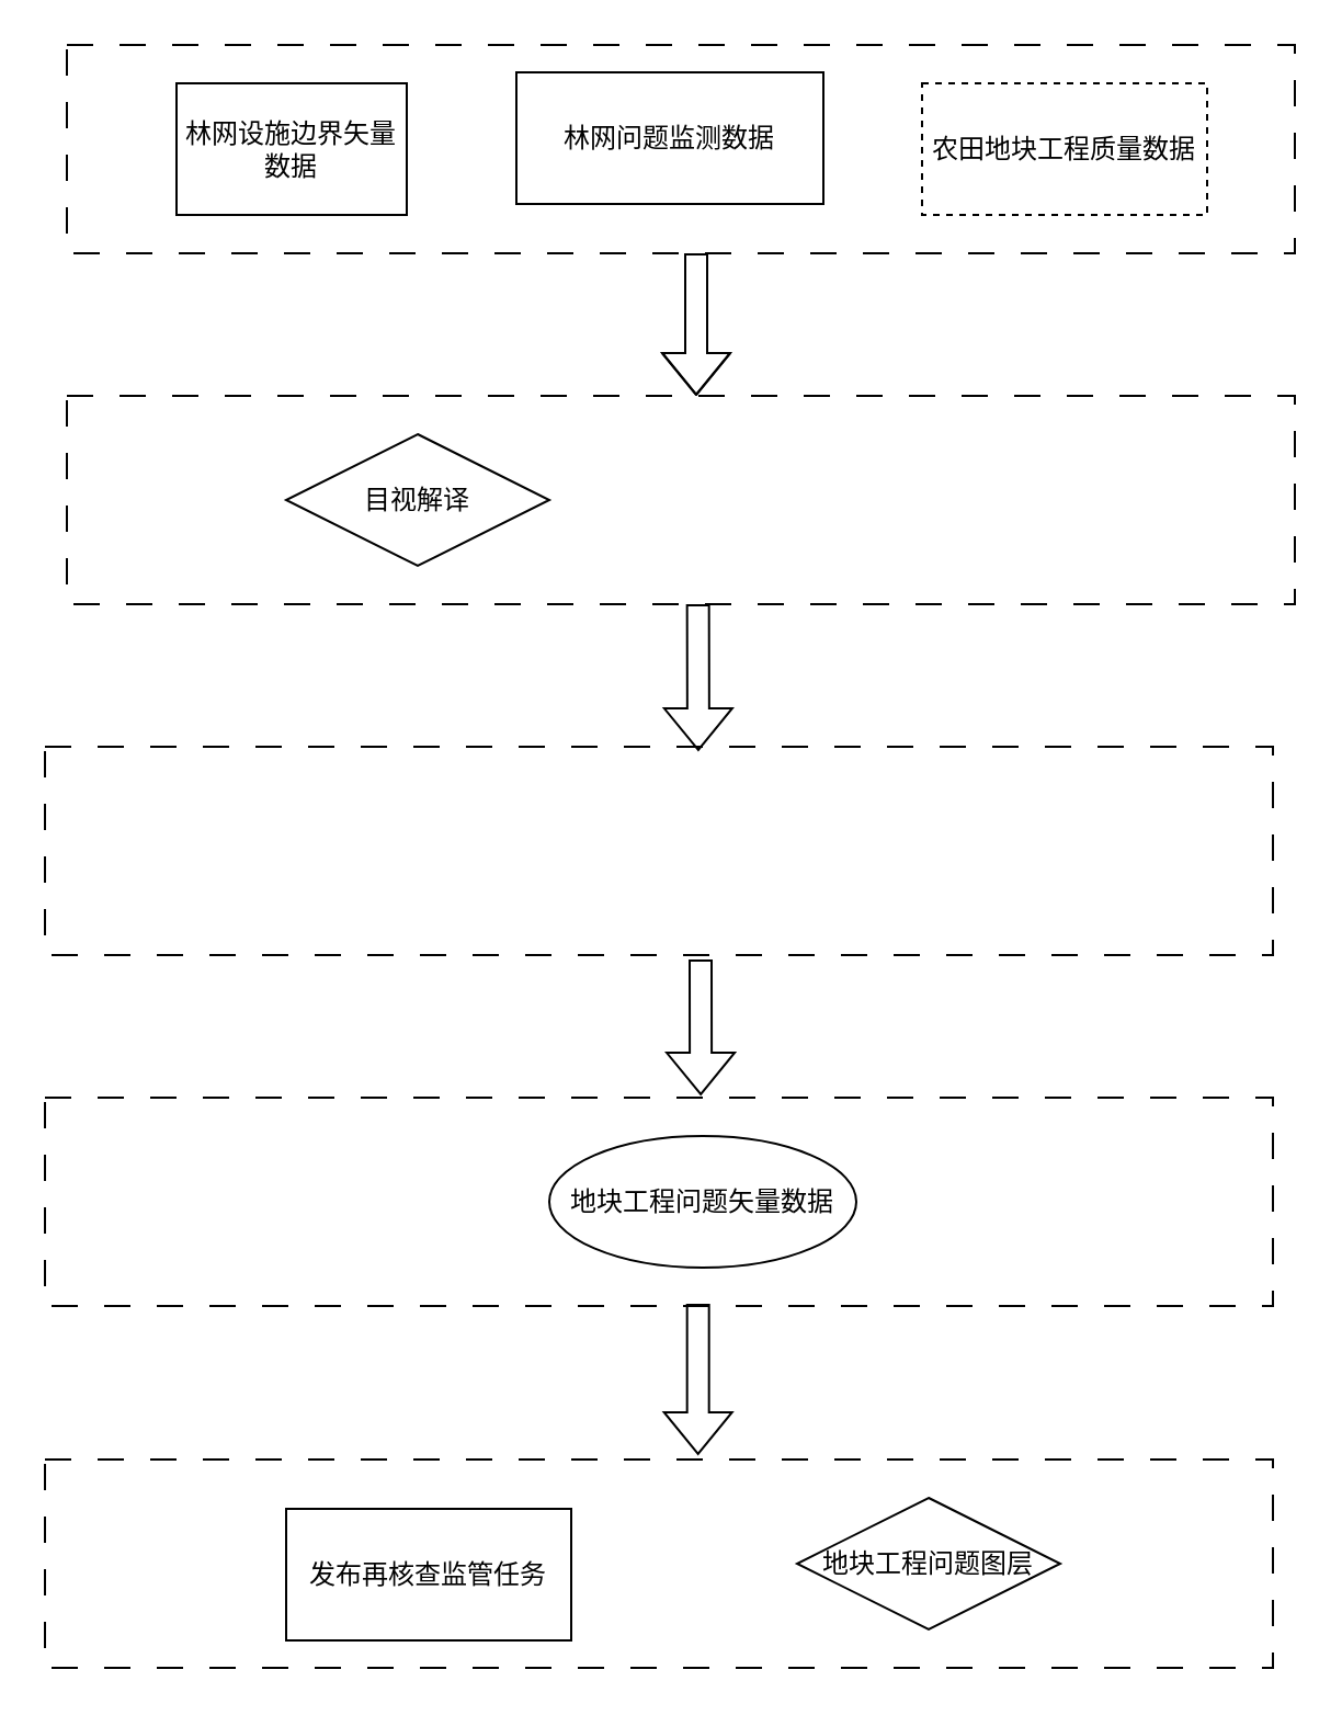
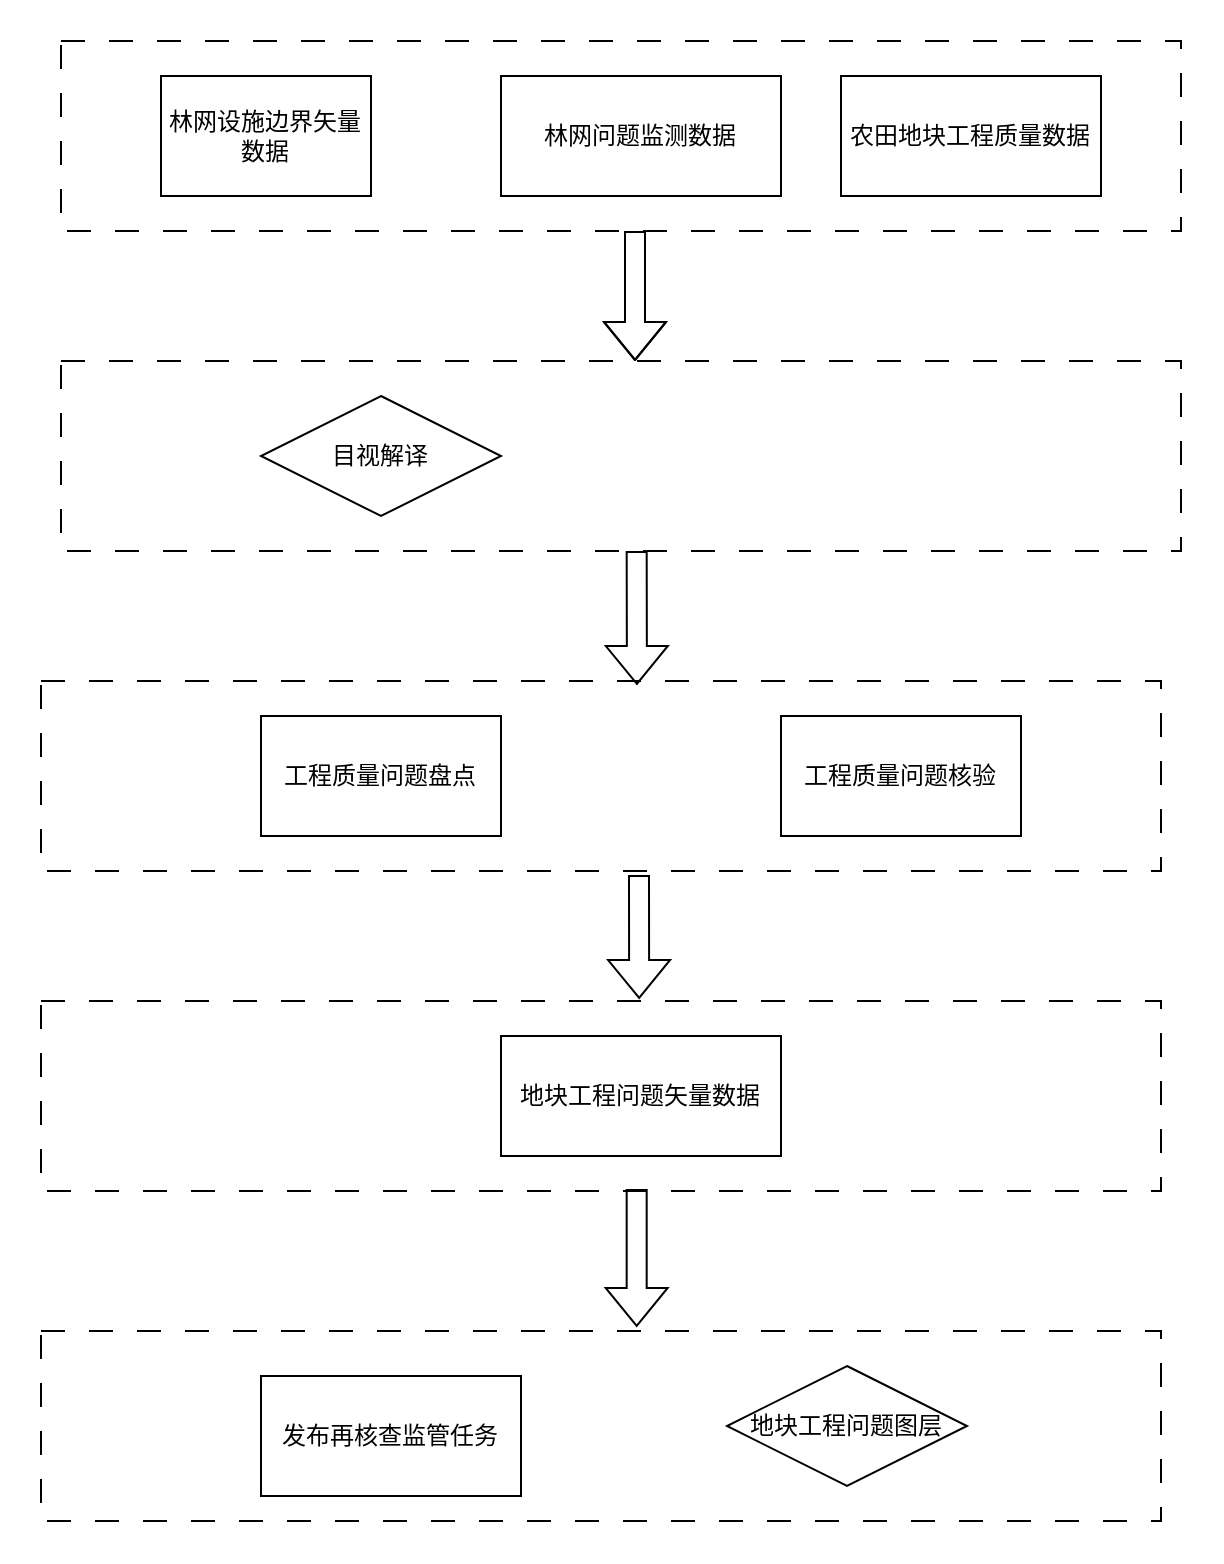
  <mxCell id="0" />
  <mxCell id="1" parent="0" />
  <mxCell id="2" value="" style="rounded=0;whiteSpace=wrap;html=1;dashed=1;dashPattern=12 12;" parent="1" vertex="1"><mxGeometry x="20" y="340" width="560" height="95" as="geometry" /></mxCell>
+ <mxCell id="3" value="工程质量问题盘点" style="rounded=0;whiteSpace=wrap;html=1;" parent="1" vertex="1"><mxGeometry x="130" y="357.5" width="120" height="60" as="geometry" /></mxCell>
+ <mxCell id="4" value="工程质量问题核验" style="rounded=0;whiteSpace=wrap;html=1;" parent="1" vertex="1"><mxGeometry x="390" y="357.5" width="120" height="60" as="geometry" /></mxCell>
  <mxCell id="5" value="" style="shape=flexArrow;endArrow=classic;html=1;rounded=0;entryX=0.5;entryY=0;entryDx=0;entryDy=0;" parent="1" edge="1"><mxGeometry width="50" height="50" relative="1" as="geometry"><mxPoint x="317" y="115" as="sourcePoint" /><mxPoint x="317" y="180" as="targetPoint" /><Array as="points"><mxPoint x="317" y="140" /></Array></mxGeometry></mxCell>
  <mxCell id="6" value="" style="shape=flexArrow;endArrow=classic;html=1;rounded=0;entryX=0.516;entryY=0.021;entryDx=0;entryDy=0;entryPerimeter=0;exitX=0.514;exitY=1;exitDx=0;exitDy=0;exitPerimeter=0;" parent="1" source="21" edge="1"><mxGeometry width="50" height="50" relative="1" as="geometry"><mxPoint x="319" y="275" as="sourcePoint" /><mxPoint x="317.96" y="341.995" as="targetPoint" /></mxGeometry></mxCell>
  <mxCell id="7" value="" style="shape=flexArrow;endArrow=classic;html=1;rounded=0;entryX=0.518;entryY=0.021;entryDx=0;entryDy=0;entryPerimeter=0;" parent="1" edge="1"><mxGeometry width="50" height="50" relative="1" as="geometry"><mxPoint x="319" y="437" as="sourcePoint" /><mxPoint x="319.08" y="498.995" as="targetPoint" /></mxGeometry></mxCell>
  <mxCell id="8" value="" style="group" parent="1" vertex="1" connectable="0"><mxGeometry x="20" y="500" width="560" height="95" as="geometry" /></mxCell>
  <mxCell id="9" value="" style="rounded=0;whiteSpace=wrap;html=1;dashed=1;dashPattern=12 12;" parent="8" vertex="1"><mxGeometry width="560" height="95" as="geometry" /></mxCell>
- <mxCell id="10" value="地块工程问题矢量数据" style="ellipse;whiteSpace=wrap;html=1;" parent="8" vertex="1"><mxGeometry x="230" y="17.5" width="140" height="60" as="geometry" /></mxCell>
+ <mxCell id="10" value="地块工程问题矢量数据" style="rounded=0;whiteSpace=wrap;html=1;" parent="8" vertex="1"><mxGeometry x="230" y="17.5" width="140" height="60" as="geometry" /></mxCell>
  <mxCell id="11" value="" style="group" parent="1" vertex="1" connectable="0"><mxGeometry x="20" y="665" width="560" height="95" as="geometry" /></mxCell>
  <mxCell id="12" value="" style="rounded=0;whiteSpace=wrap;html=1;dashed=1;dashPattern=12 12;" parent="11" vertex="1"><mxGeometry width="560" height="95" as="geometry" /></mxCell>
  <mxCell id="13" value="发布再核查监管任务" style="rounded=0;whiteSpace=wrap;html=1;" parent="11" vertex="1"><mxGeometry x="110" y="22.5" width="130" height="60" as="geometry" /></mxCell>
  <mxCell id="14" value="地块工程问题图层" style="rhombus;whiteSpace=wrap;html=1;" parent="11" vertex="1"><mxGeometry x="343" y="17.5" width="120" height="60" as="geometry" /></mxCell>
  <mxCell id="15" value="" style="group" parent="1" vertex="1" connectable="0"><mxGeometry x="30" y="20" width="560" height="95" as="geometry" /></mxCell>
  <mxCell id="16" value="" style="rounded=0;whiteSpace=wrap;html=1;dashed=1;dashPattern=12 12;" parent="15" vertex="1"><mxGeometry width="560" height="95" as="geometry" /></mxCell>
- <mxCell id="17" value="农田地块工程质量数据" style="rounded=0;whiteSpace=wrap;html=1;dashed=1;" parent="15" vertex="1"><mxGeometry x="390" y="17.5" width="130" height="60" as="geometry" /></mxCell>
- <mxCell id="18" value="林网问题监测数据" style="rounded=0;whiteSpace=wrap;html=1;" parent="15" vertex="1"><mxGeometry x="205" y="12.5" width="140" height="60" as="geometry" /></mxCell>
+ <mxCell id="17" value="农田地块工程质量数据" style="rounded=0;whiteSpace=wrap;html=1;" parent="15" vertex="1"><mxGeometry x="390" y="17.5" width="130" height="60" as="geometry" /></mxCell>
+ <mxCell id="18" value="林网问题监测数据" style="rounded=0;whiteSpace=wrap;html=1;" parent="15" vertex="1"><mxGeometry x="220" y="17.5" width="140" height="60" as="geometry" /></mxCell>
  <mxCell id="19" value="林网设施边界矢量数据" style="rounded=0;whiteSpace=wrap;html=1;" parent="15" vertex="1"><mxGeometry x="50" y="17.5" width="105" height="60" as="geometry" /></mxCell>
  <mxCell id="20" value="" style="group" parent="1" vertex="1" connectable="0"><mxGeometry x="30" y="180" width="560" height="95" as="geometry" /></mxCell>
  <mxCell id="21" value="" style="rounded=0;whiteSpace=wrap;html=1;dashed=1;dashPattern=12 12;" parent="20" vertex="1"><mxGeometry width="560" height="95" as="geometry" /></mxCell>
  <mxCell id="22" value="目视解译" style="rhombus;whiteSpace=wrap;html=1;" parent="20" vertex="1"><mxGeometry x="100" y="17.5" width="120" height="60" as="geometry" /></mxCell>
  <mxCell id="23" value="" style="shape=flexArrow;endArrow=classic;html=1;rounded=0;exitX=0.514;exitY=0.989;exitDx=0;exitDy=0;exitPerimeter=0;entryX=0.514;entryY=-0.021;entryDx=0;entryDy=0;entryPerimeter=0;" parent="1" edge="1"><mxGeometry width="50" height="50" relative="1" as="geometry"><mxPoint x="317.84" y="593.955" as="sourcePoint" /><mxPoint x="317.84" y="663.005" as="targetPoint" /></mxGeometry></mxCell>
